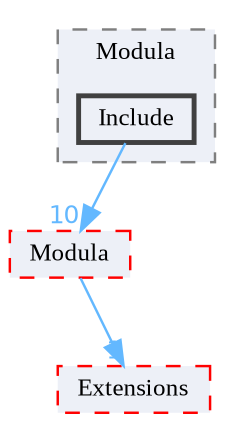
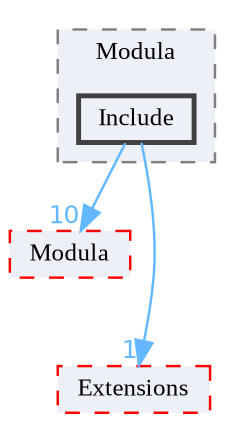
  digraph {
    compound=true
    fontname="Liberation Serif"
    node [color=red fillcolor="#edf0f7" fontname="Liberation Serif" fontsize=10 shape=box style="filled,dashed"]
    edge [color=steelblue1 fontcolor=steelblue1 fontname="Liberation Serif" fontsize=10 labeldistance=1.5 labelfontname=Helvetica labelfontsize=10]
    n1 [color=grey25 height=0.2 label=Include style="filled,bold" width=0.4]
    n2 [height=0.2 label=Modula width=0.4]
    n3 [height=0.2 label=Extensions width=0.4]
    subgraph cluster_1 {
      bgcolor="#edf0f7"
      fontsize=10
      label=Modula
      pencolor=grey50
      style="filled,dashed"
      n1
    }
    n1 -> n2 [headlabel=10]
-   n2 -> n3 [headlabel=1]
+   n1 -> n3 [headlabel=1]
  }
